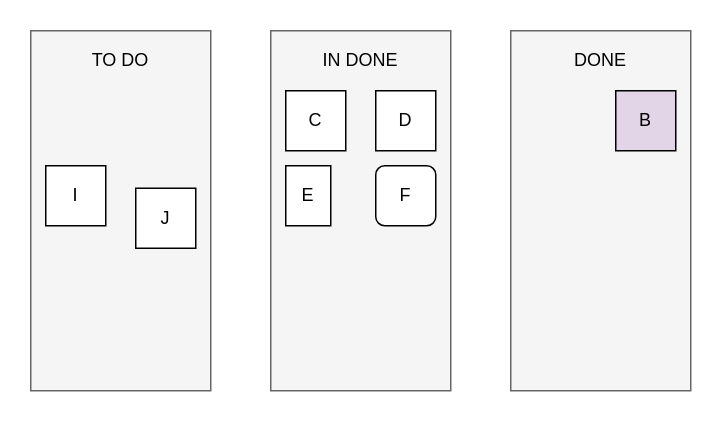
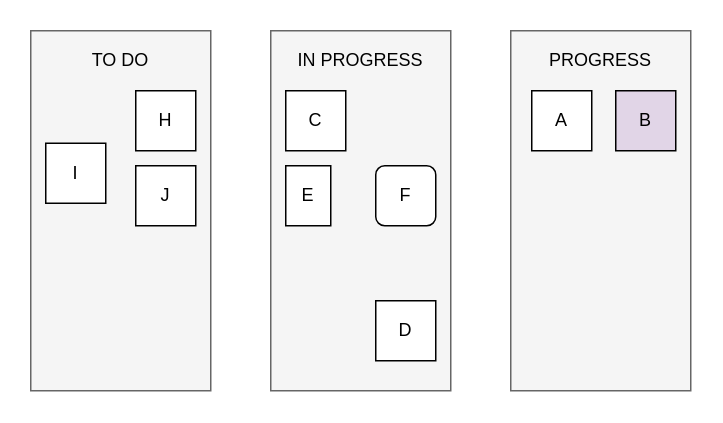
  <mxCell id="0" />
  <mxCell id="1" parent="0" />
  <mxCell id="2" value="" style="rounded=0;whiteSpace=wrap;html=1;fillColor=#f5f5f5;fontColor=#333333;strokeColor=#666666;" parent="1" vertex="1"><mxGeometry x="180" y="20" width="120" height="240" as="geometry" /></mxCell>
  <mxCell id="3" value="" style="rounded=0;whiteSpace=wrap;html=1;fillColor=#f5f5f5;fontColor=#333333;strokeColor=#666666;" parent="1" vertex="1"><mxGeometry x="20" y="20" width="120" height="240" as="geometry" /></mxCell>
  <mxCell id="4" value="" style="rounded=0;whiteSpace=wrap;html=1;fillColor=#f5f5f5;fontColor=#333333;strokeColor=#666666;" parent="1" vertex="1"><mxGeometry x="340" y="20" width="120" height="240" as="geometry" /></mxCell>
- <mxCell id="6" value="I" style="rounded=0;whiteSpace=wrap;html=1;" parent="1" vertex="1"><mxGeometry x="30" y="110" width="40" height="40" as="geometry" /></mxCell>
- <mxCell id="7" value="J" style="rounded=0;whiteSpace=wrap;html=1;" parent="1" vertex="1"><mxGeometry x="90" y="125" width="40" height="40" as="geometry" /></mxCell>
+ <mxCell id="5" value="H" style="rounded=0;whiteSpace=wrap;html=1;" parent="1" vertex="1"><mxGeometry x="90" y="60" width="40" height="40" as="geometry" /></mxCell>
+ <mxCell id="6" value="I" style="rounded=0;whiteSpace=wrap;html=1;" parent="1" vertex="1"><mxGeometry x="30" y="95" width="40" height="40" as="geometry" /></mxCell>
+ <mxCell id="7" value="J" style="rounded=0;whiteSpace=wrap;html=1;" parent="1" vertex="1"><mxGeometry x="90" y="110" width="40" height="40" as="geometry" /></mxCell>
  <mxCell id="8" value="TO DO" style="text;html=1;strokeColor=none;fillColor=none;align=center;verticalAlign=middle;whiteSpace=wrap;rounded=0;" parent="1" vertex="1"><mxGeometry x="40" y="20" width="80" height="40" as="geometry" /></mxCell>
  <mxCell id="9" value="C" style="rounded=0;whiteSpace=wrap;html=1;" parent="1" vertex="1"><mxGeometry x="190" y="60" width="40" height="40" as="geometry" /></mxCell>
- <mxCell id="10" value="D" style="rounded=0;whiteSpace=wrap;html=1;" parent="1" vertex="1"><mxGeometry x="250" y="60" width="40" height="40" as="geometry" /></mxCell>
+ <mxCell id="10" value="D" style="rounded=0;whiteSpace=wrap;html=1;" parent="1" vertex="1"><mxGeometry x="250" y="200" width="40" height="40" as="geometry" /></mxCell>
  <mxCell id="11" value="E" style="rounded=0;whiteSpace=wrap;html=1;" parent="1" vertex="1"><mxGeometry x="190" y="110" width="30" height="40" as="geometry" /></mxCell>
  <mxCell id="12" value="F" style="whiteSpace=wrap;html=1;rounded=1;" parent="1" vertex="1"><mxGeometry x="250" y="110" width="40" height="40" as="geometry" /></mxCell>
- <mxCell id="13" value="IN DONE" style="text;html=1;strokeColor=none;fillColor=none;align=center;verticalAlign=middle;whiteSpace=wrap;rounded=0;" parent="1" vertex="1"><mxGeometry x="180" y="20" width="120" height="40" as="geometry" /></mxCell>
+ <mxCell id="13" value="IN PROGRESS" style="text;html=1;strokeColor=none;fillColor=none;align=center;verticalAlign=middle;whiteSpace=wrap;rounded=0;" parent="1" vertex="1"><mxGeometry x="180" y="20" width="120" height="40" as="geometry" /></mxCell>
+ <mxCell id="14" value="A" style="rounded=0;whiteSpace=wrap;html=1;" parent="1" vertex="1"><mxGeometry x="354" y="60" width="40" height="40" as="geometry" /></mxCell>
  <mxCell id="15" value="B" style="rounded=0;whiteSpace=wrap;html=1;fillColor=#e1d5e7;" parent="1" vertex="1"><mxGeometry x="410" y="60" width="40" height="40" as="geometry" /></mxCell>
- <mxCell id="16" value="DONE" style="text;html=1;strokeColor=none;fillColor=none;align=center;verticalAlign=middle;whiteSpace=wrap;rounded=0;" parent="1" vertex="1"><mxGeometry x="360" y="20" width="80" height="40" as="geometry" /></mxCell>
+ <mxCell id="16" value="PROGRESS" style="text;html=1;strokeColor=none;fillColor=none;align=center;verticalAlign=middle;whiteSpace=wrap;rounded=0;" parent="1" vertex="1"><mxGeometry x="360" y="20" width="80" height="40" as="geometry" /></mxCell>
